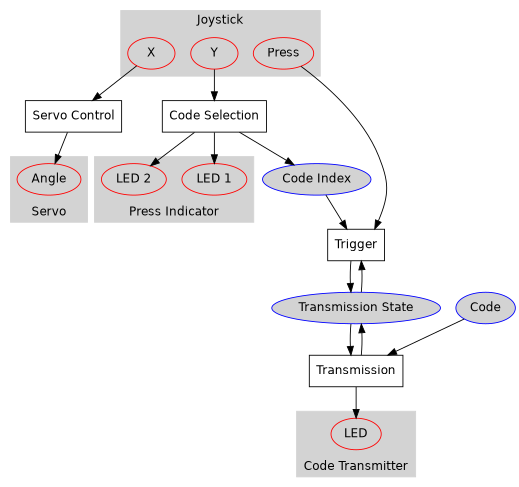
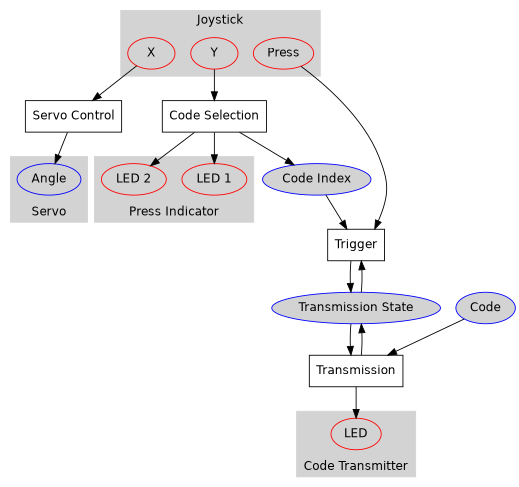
  digraph {
    fontname=Helvetica
    node [color=red fontname=Helvetica]
    n1 [label=X]
    n2 [label=Y]
    n3 [label=Press]
-   n4 [label=Angle]
+   n4 [color=blue label=Angle]
    n5 [label="LED 1"]
    n6 [label="LED 2"]
    n7 [label=LED]
    n8 [label="Servo Control" shape=box color=""]
    n9 [label="Code Selection" shape=box color=""]
    n10 [label=Trigger shape=box color=""]
    n11 [color=blue fillcolor=lightgrey label="Code Index" style=filled]
    n12 [color=blue fillcolor=lightgrey label="Transmission State" style=filled]
    n13 [color=blue fillcolor=lightgrey label=Code style=filled]
    n14 [label=Transmission shape=box color=""]
    subgraph cluster_1 {
      color=lightgrey
      label=Joystick
      style=filled
      n1
      n2
      n3
    }
    subgraph cluster_2 {
      color=lightgrey
      label=Servo
      labelloc=b
      style=filled
      n4
    }
    subgraph cluster_3 {
      color=lightgrey
      label="Press Indicator"
      labelloc=b
      style=filled
      n5
      n6
    }
    subgraph cluster_4 {
      color=lightgrey
      label="Code Transmitter"
      labelloc=b
      style=filled
      n7
    }
    n1 -> n8
    n2 -> n9
    n3 -> n10
    n8 -> n4
    n9 -> n5
    n9 -> n6
    n9 -> n11
    n10 -> n12
    n11 -> n10
    n12 -> n10
    n12 -> n14
    n13 -> n14
    n14 -> n7
    n14 -> n12
  }
